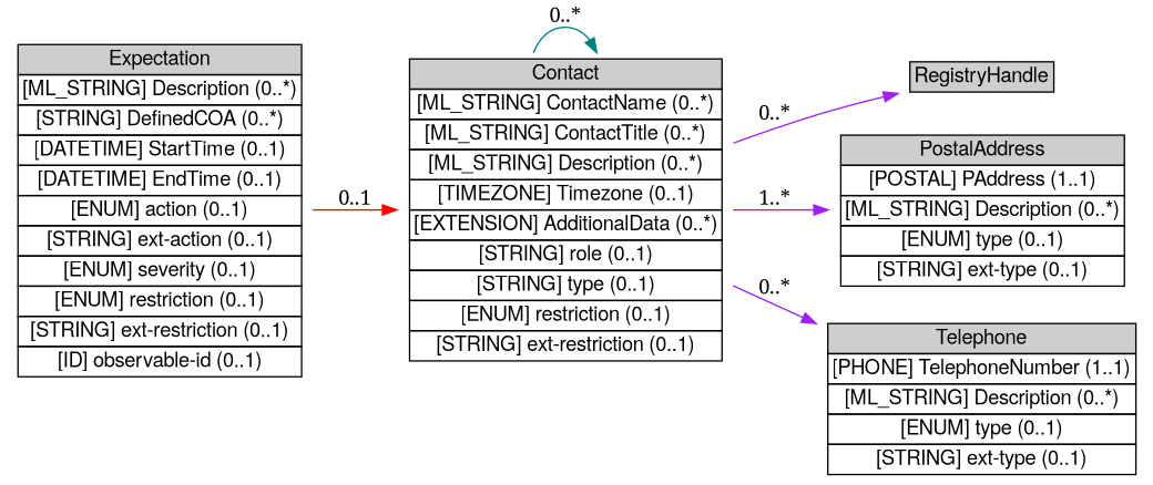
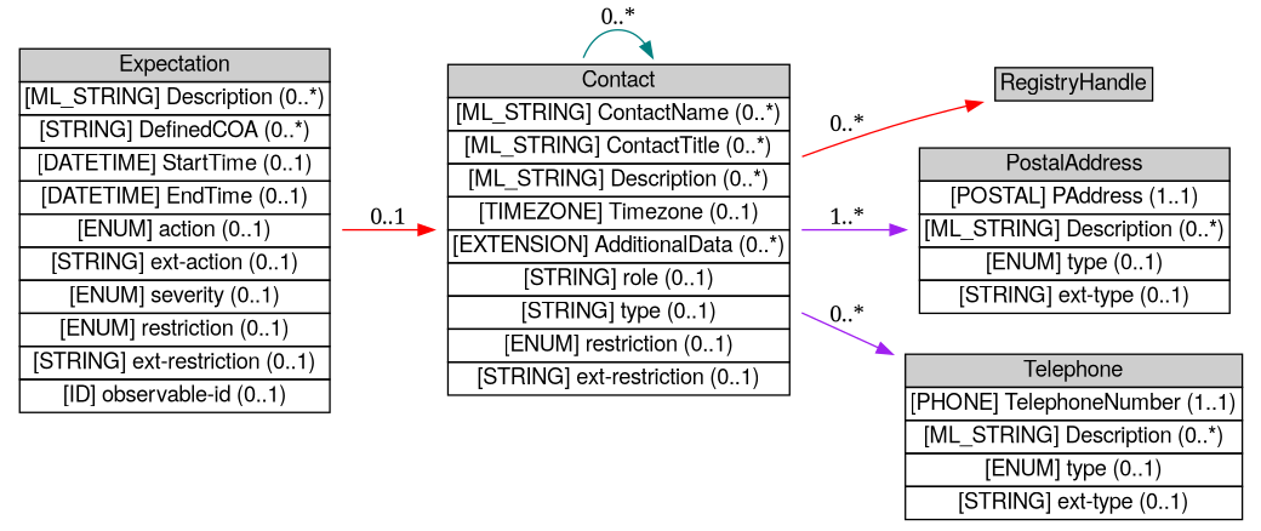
  digraph {
    fontname="Noto Serif"
    rankdir=LR
    node [fontname="Noto Serif" shape=plaintext]
    edge [color=red fontname="Noto Serif"]
    n1 [height=3.3194 label=<<table BORDER="0" CELLBORDER="1" CELLSPACING="0"> <tr> <td BGCOLOR="#CECECE" HREF="/html/IODEFv2/Expectation.html" TITLE="The Expectation class conveys to the recipient of the IODEF document the actions the sender is requesting. "><FONT FACE="Nimbus Sans L">Expectation</FONT></td> </tr>" %<tr><td  HREF="/html/IODEFv2/Expectation.html" TITLE="A free-form text description of the desired action(s)."><FONT FACE="Nimbus Sans L">[ML_STRING] Description (0..*)</FONT></td></tr>%<tr><td  HREF="/html/IODEFv2/Expectation.html" TITLE="A unique identifier meaningful to the sender and recipient of this document that references a course of action.  This class MUST be present if the action attribute is set to &quot;defined-coa&quot;."><FONT FACE="Nimbus Sans L">[STRING] DefinedCOA (0..*)</FONT></td></tr>%<tr><td  HREF="/html/IODEFv2/Expectation.html" TITLE="The time at which the sender would like the action performed.  A timestamp that is earlier than the ReportTime specified in the Incident class denotes that the sender would like the action performed as soon as possible.  The absence of this element indicates no expectations of when the recipient would like the action performed."><FONT FACE="Nimbus Sans L">[DATETIME] StartTime (0..1)</FONT></td></tr>%<tr><td  HREF="/html/IODEFv2/Expectation.html" TITLE="The time by which the sender expects the recipient to complete the action.  If the recipient cannot complete the action before EndTime, the recipient MUST NOT carry out the action.  Because of transit delays and clock drift, the sender MUST be prepared for the recipient to have carried out the action, even if it completes past EndTime."><FONT FACE="Nimbus Sans L">[DATETIME] EndTime (0..1)</FONT></td></tr>%<tr><td  HREF="/html/IODEFv2/Expectation.html" TITLE="Classifies the type of action requested.  The default value of &quot;other&quot;.  These values are maintained in the &quot;Expectation-action&quot; IANA registry per Section 10.2."><FONT FACE="Nimbus Sans L">[ENUM] action (0..1)</FONT></td></tr>%<tr><td  HREF="/html/IODEFv2/Expectation.html" TITLE="A means by which to extend the action attribute.  See Section 5.1.1."><FONT FACE="Nimbus Sans L">[STRING] ext-action (0..1)</FONT></td></tr>%<tr><td  HREF="/html/IODEFv2/Expectation.html" TITLE="Indicates the desired priority of the action. This attribute is an enumerated list with no default value, and the semantics of these relative measures are context dependent."><FONT FACE="Nimbus Sans L">[ENUM] severity (0..1)</FONT></td></tr>%<tr><td  HREF="/html/IODEFv2/Expectation.html" TITLE="See Section 3.3.1.  The default value is &quot;default&quot;."><FONT FACE="Nimbus Sans L">[ENUM] restriction (0..1)</FONT></td></tr>%<tr><td  HREF="/html/IODEFv2/Expectation.html" TITLE="A means by which to extend the restriction attribute.  See Section 5.1.1."><FONT FACE="Nimbus Sans L">[STRING] ext-restriction (0..1)</FONT></td></tr>%<tr><td  HREF="/html/IODEFv2/Expectation.html" TITLE="See Section 3.3.2."><FONT FACE="Nimbus Sans L">[ID] observable-id (0..1)</FONT></td></tr>%</table>> width=2.9444]
    n2 [height=3.0278 label=<<table BORDER="0" CELLBORDER="1" CELLSPACING="0"> <tr> <td BGCOLOR="#CECECE" HREF="/html/IODEFv2/Contact.html" TITLE="The Contact class describes contact information for organizations and personnel involved in the incident. This class allows for the naming of the involved party, specifying contact information for them, and identifying their role in the incident. "><FONT FACE="Nimbus Sans L">Contact</FONT></td> </tr>" %<tr><td  HREF="/html/IODEFv2/Contact.html" TITLE="The name of the contact.  The contact may either be an organization or a person.  The type attribute disambiguates the semantics."><FONT FACE="Nimbus Sans L">[ML_STRING] ContactName (0..*)</FONT></td></tr>%<tr><td  HREF="/html/IODEFv2/Contact.html" TITLE="The title for the individual named in the ContactName."><FONT FACE="Nimbus Sans L">[ML_STRING] ContactTitle (0..*)</FONT></td></tr>%<tr><td  HREF="/html/IODEFv2/Contact.html" TITLE="A free-form text description of the contact."><FONT FACE="Nimbus Sans L">[ML_STRING] Description (0..*)</FONT></td></tr>%<tr><td  HREF="/html/IODEFv2/Contact.html" TITLE="The timezone in which the contact resides."><FONT FACE="Nimbus Sans L">[TIMEZONE] Timezone (0..1)</FONT></td></tr>%<tr><td  HREF="/html/IODEFv2/Contact.html" TITLE="A mechanism by which to extend the data model."><FONT FACE="Nimbus Sans L">[EXTENSION] AdditionalData (0..*)</FONT></td></tr>%<tr><td  HREF="/html/IODEFv2/Contact.html" TITLE="A means by which to extend the role attribute. See Section 5.1.1."><FONT FACE="Nimbus Sans L">[STRING] role (0..1)</FONT></td></tr>%<tr><td  HREF="/html/IODEFv2/Contact.html" TITLE="A means by which to extend the type attribute. See Section 5.1.1."><FONT FACE="Nimbus Sans L">[STRING] type (0..1)</FONT></td></tr>%<tr><td  HREF="/html/IODEFv2/Contact.html" TITLE="See Section 3.3.1."><FONT FACE="Nimbus Sans L">[ENUM] restriction (0..1)</FONT></td></tr>%<tr><td  HREF="/html/IODEFv2/Contact.html" TITLE="A means by which to extend the restriction attribute.  See Section 5.1.1."><FONT FACE="Nimbus Sans L">[STRING] ext-restriction (0..1)</FONT></td></tr>%</table>> width=3.2361]
    n3 [height=0.5 label=<<table BORDER="0" CELLBORDER="1" CELLSPACING="0"> <tr> <td BGCOLOR="#CECECE" HREF="/html/IODEFv2/RegistryHandle.html" TITLE="The RegistryHandle class represents a handle into an Internet registry or community-specific database. "><FONT FACE="Nimbus Sans L">RegistryHandle</FONT></td> </tr>" %</table>> width=1.5972]
    n4 [height=1.5694 label=<<table BORDER="0" CELLBORDER="1" CELLSPACING="0"> <tr> <td BGCOLOR="#CECECE" HREF="/html/IODEFv2/PostalAddress.html" TITLE="The PostalAddress class specifies a postal address and associated annotation. "><FONT FACE="Nimbus Sans L">PostalAddress</FONT></td> </tr>" %<tr><td  HREF="/html/IODEFv2/PostalAddress.html" TITLE="A postal address."><FONT FACE="Nimbus Sans L">[POSTAL] PAddress (1..1)</FONT></td></tr>%<tr><td  HREF="/html/IODEFv2/PostalAddress.html" TITLE="A free-form text description of the address."><FONT FACE="Nimbus Sans L">[ML_STRING] Description (0..*)</FONT></td></tr>%<tr><td  HREF="/html/IODEFv2/PostalAddress.html" TITLE="Categorizes the type of address described in the PAddress class.  These values are maintained in the &quot;PostalAddress-type&quot; IANA registry per Section 10.2."><FONT FACE="Nimbus Sans L">[ENUM] type (0..1)</FONT></td></tr>%<tr><td  HREF="/html/IODEFv2/PostalAddress.html" TITLE="A means by which to extend the type attribute. See Section 5.1.1."><FONT FACE="Nimbus Sans L">[STRING] ext-type (0..1)</FONT></td></tr>%</table>> width=2.9444]
    n5 [height=1.5694 label=<<table BORDER="0" CELLBORDER="1" CELLSPACING="0"> <tr> <td BGCOLOR="#CECECE" HREF="/html/IODEFv2/Telephone.html" TITLE="The Telephone class describes a telephone number and associated annotation. "><FONT FACE="Nimbus Sans L">Telephone</FONT></td> </tr>" %<tr><td  HREF="/html/IODEFv2/Telephone.html" TITLE="A telephone number."><FONT FACE="Nimbus Sans L">[PHONE] TelephoneNumber (1..1)</FONT></td></tr>%<tr><td  HREF="/html/IODEFv2/Telephone.html" TITLE="A free-form text description of the phone number."><FONT FACE="Nimbus Sans L">[ML_STRING] Description (0..*)</FONT></td></tr>%<tr><td  HREF="/html/IODEFv2/Telephone.html" TITLE="Categorizes the type of telephone number described in the TelephoneNumber class.  These values are maintained in the &quot;Telephone-type&quot; IANA registry per Section 10.2."><FONT FACE="Nimbus Sans L">[ENUM] type (0..1)</FONT></td></tr>%<tr><td  HREF="/html/IODEFv2/Telephone.html" TITLE="A means by which to extend the type attribute. See Section 5.1.1."><FONT FACE="Nimbus Sans L">[STRING] ext-type (0..1)</FONT></td></tr>%</table>> width=3.1667]
    n1 -> n2 [label="0..1"]
    n2 -> n2 [color=teal label="0..*"]
-   n2 -> n3 [color=purple label="0..*"]
+   n2 -> n3 [label="0..*"]
    n2 -> n4 [color=purple label="1..*"]
    n2 -> n5 [color=purple label="0..*"]
  }
